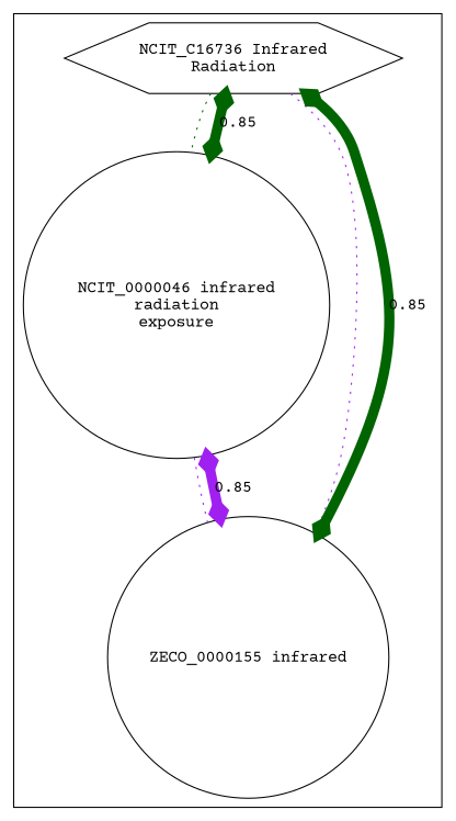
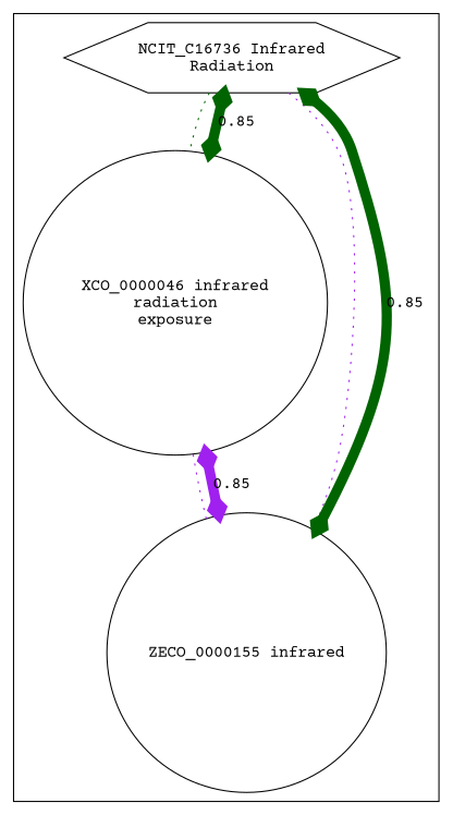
  digraph {
    fontname="Courier Prime"
    node [shape=circle fontname="Courier Prime"]
    edge [arrowhead=none color=purple penwidth=1 style=dotted fontname="Courier Prime"]
-   n1 [label="NCIT_0000046 infrared\nradiation\nexposure"]
+   n1 [label="XCO_0000046 infrared\nradiation\nexposure"]
    n2 [label="ZECO_0000155 infrared"]
    n3 [label="NCIT_C16736 Infrared\nRadiation" shape=hexagon]
    subgraph cluster_1 {
      n1
      n2
      n3
    }
    n1 -> n2
    n1 -> n2 [arrowhead=ediamond arrowtail=ediamond dir=both label=0.85 penwidth=9 style=solid]
    n3 -> n1 [color=darkgreen]
    n3 -> n1 [arrowhead=ediamond arrowtail=ediamond color=darkgreen dir=both label=0.85 penwidth=9 style=solid]
    n3 -> n2
    n3 -> n2 [arrowhead=ediamond arrowtail=ediamond color=darkgreen dir=both label=0.85 penwidth=9 style=solid]
  }
